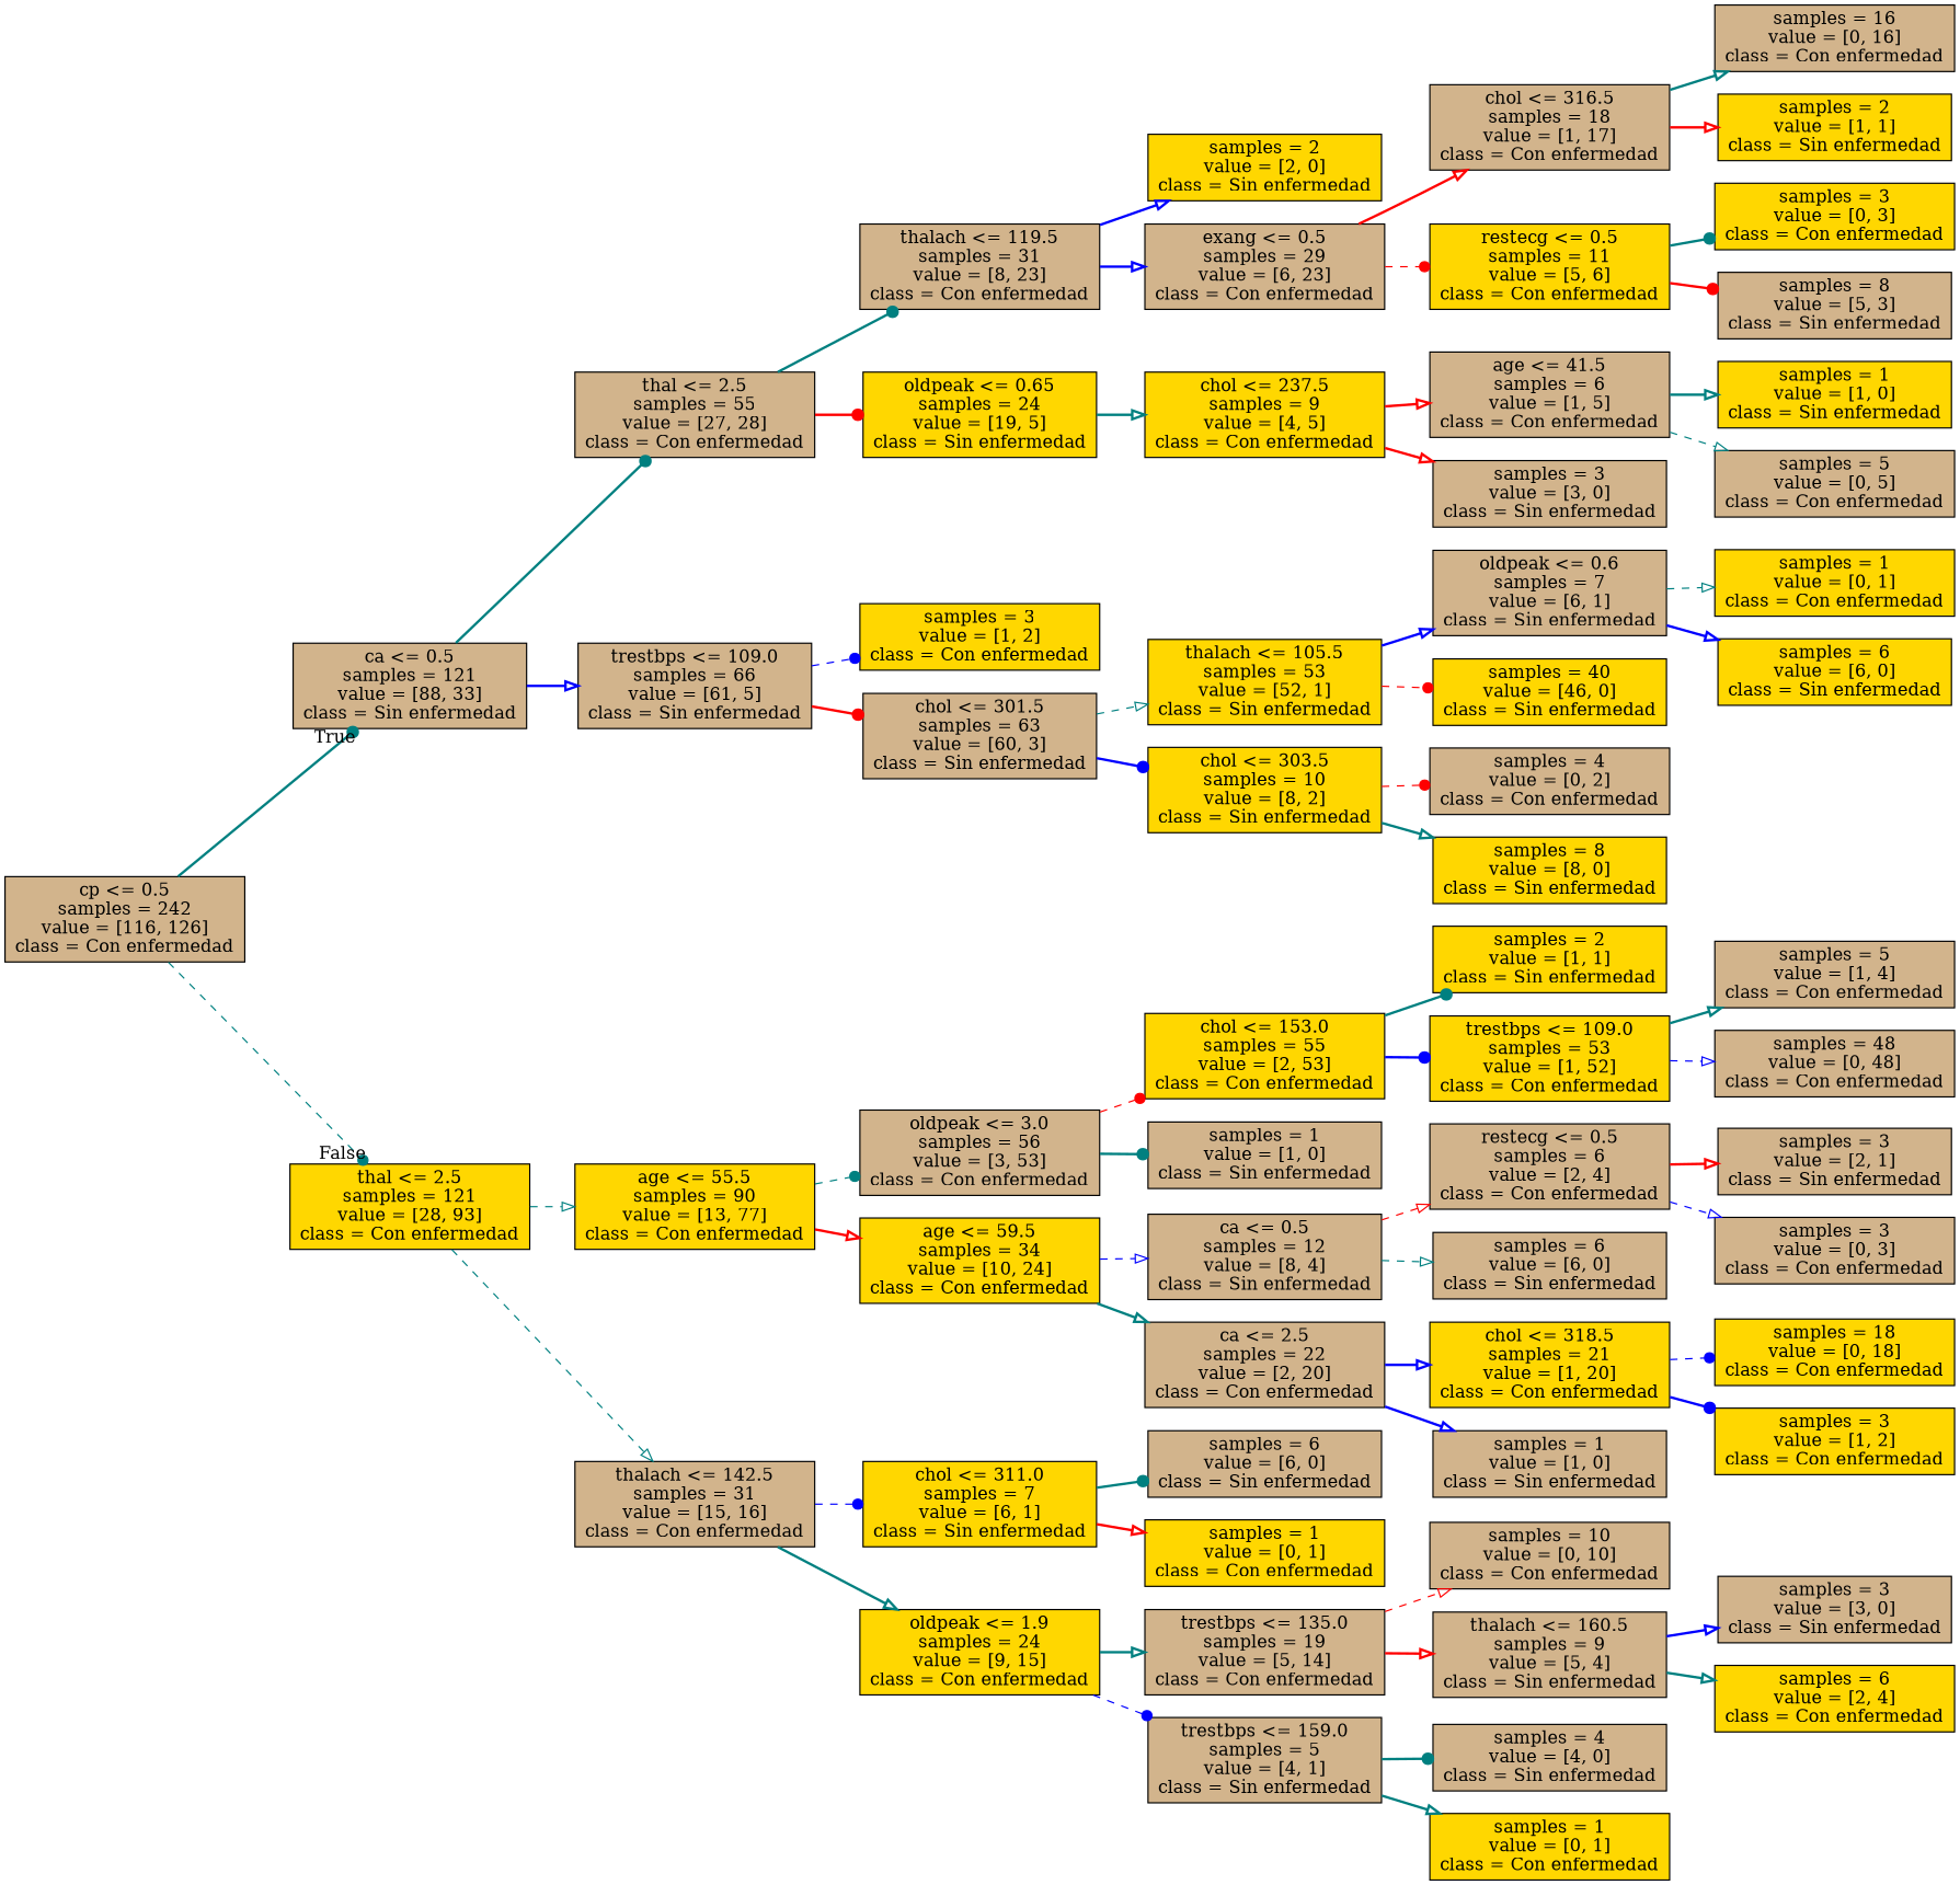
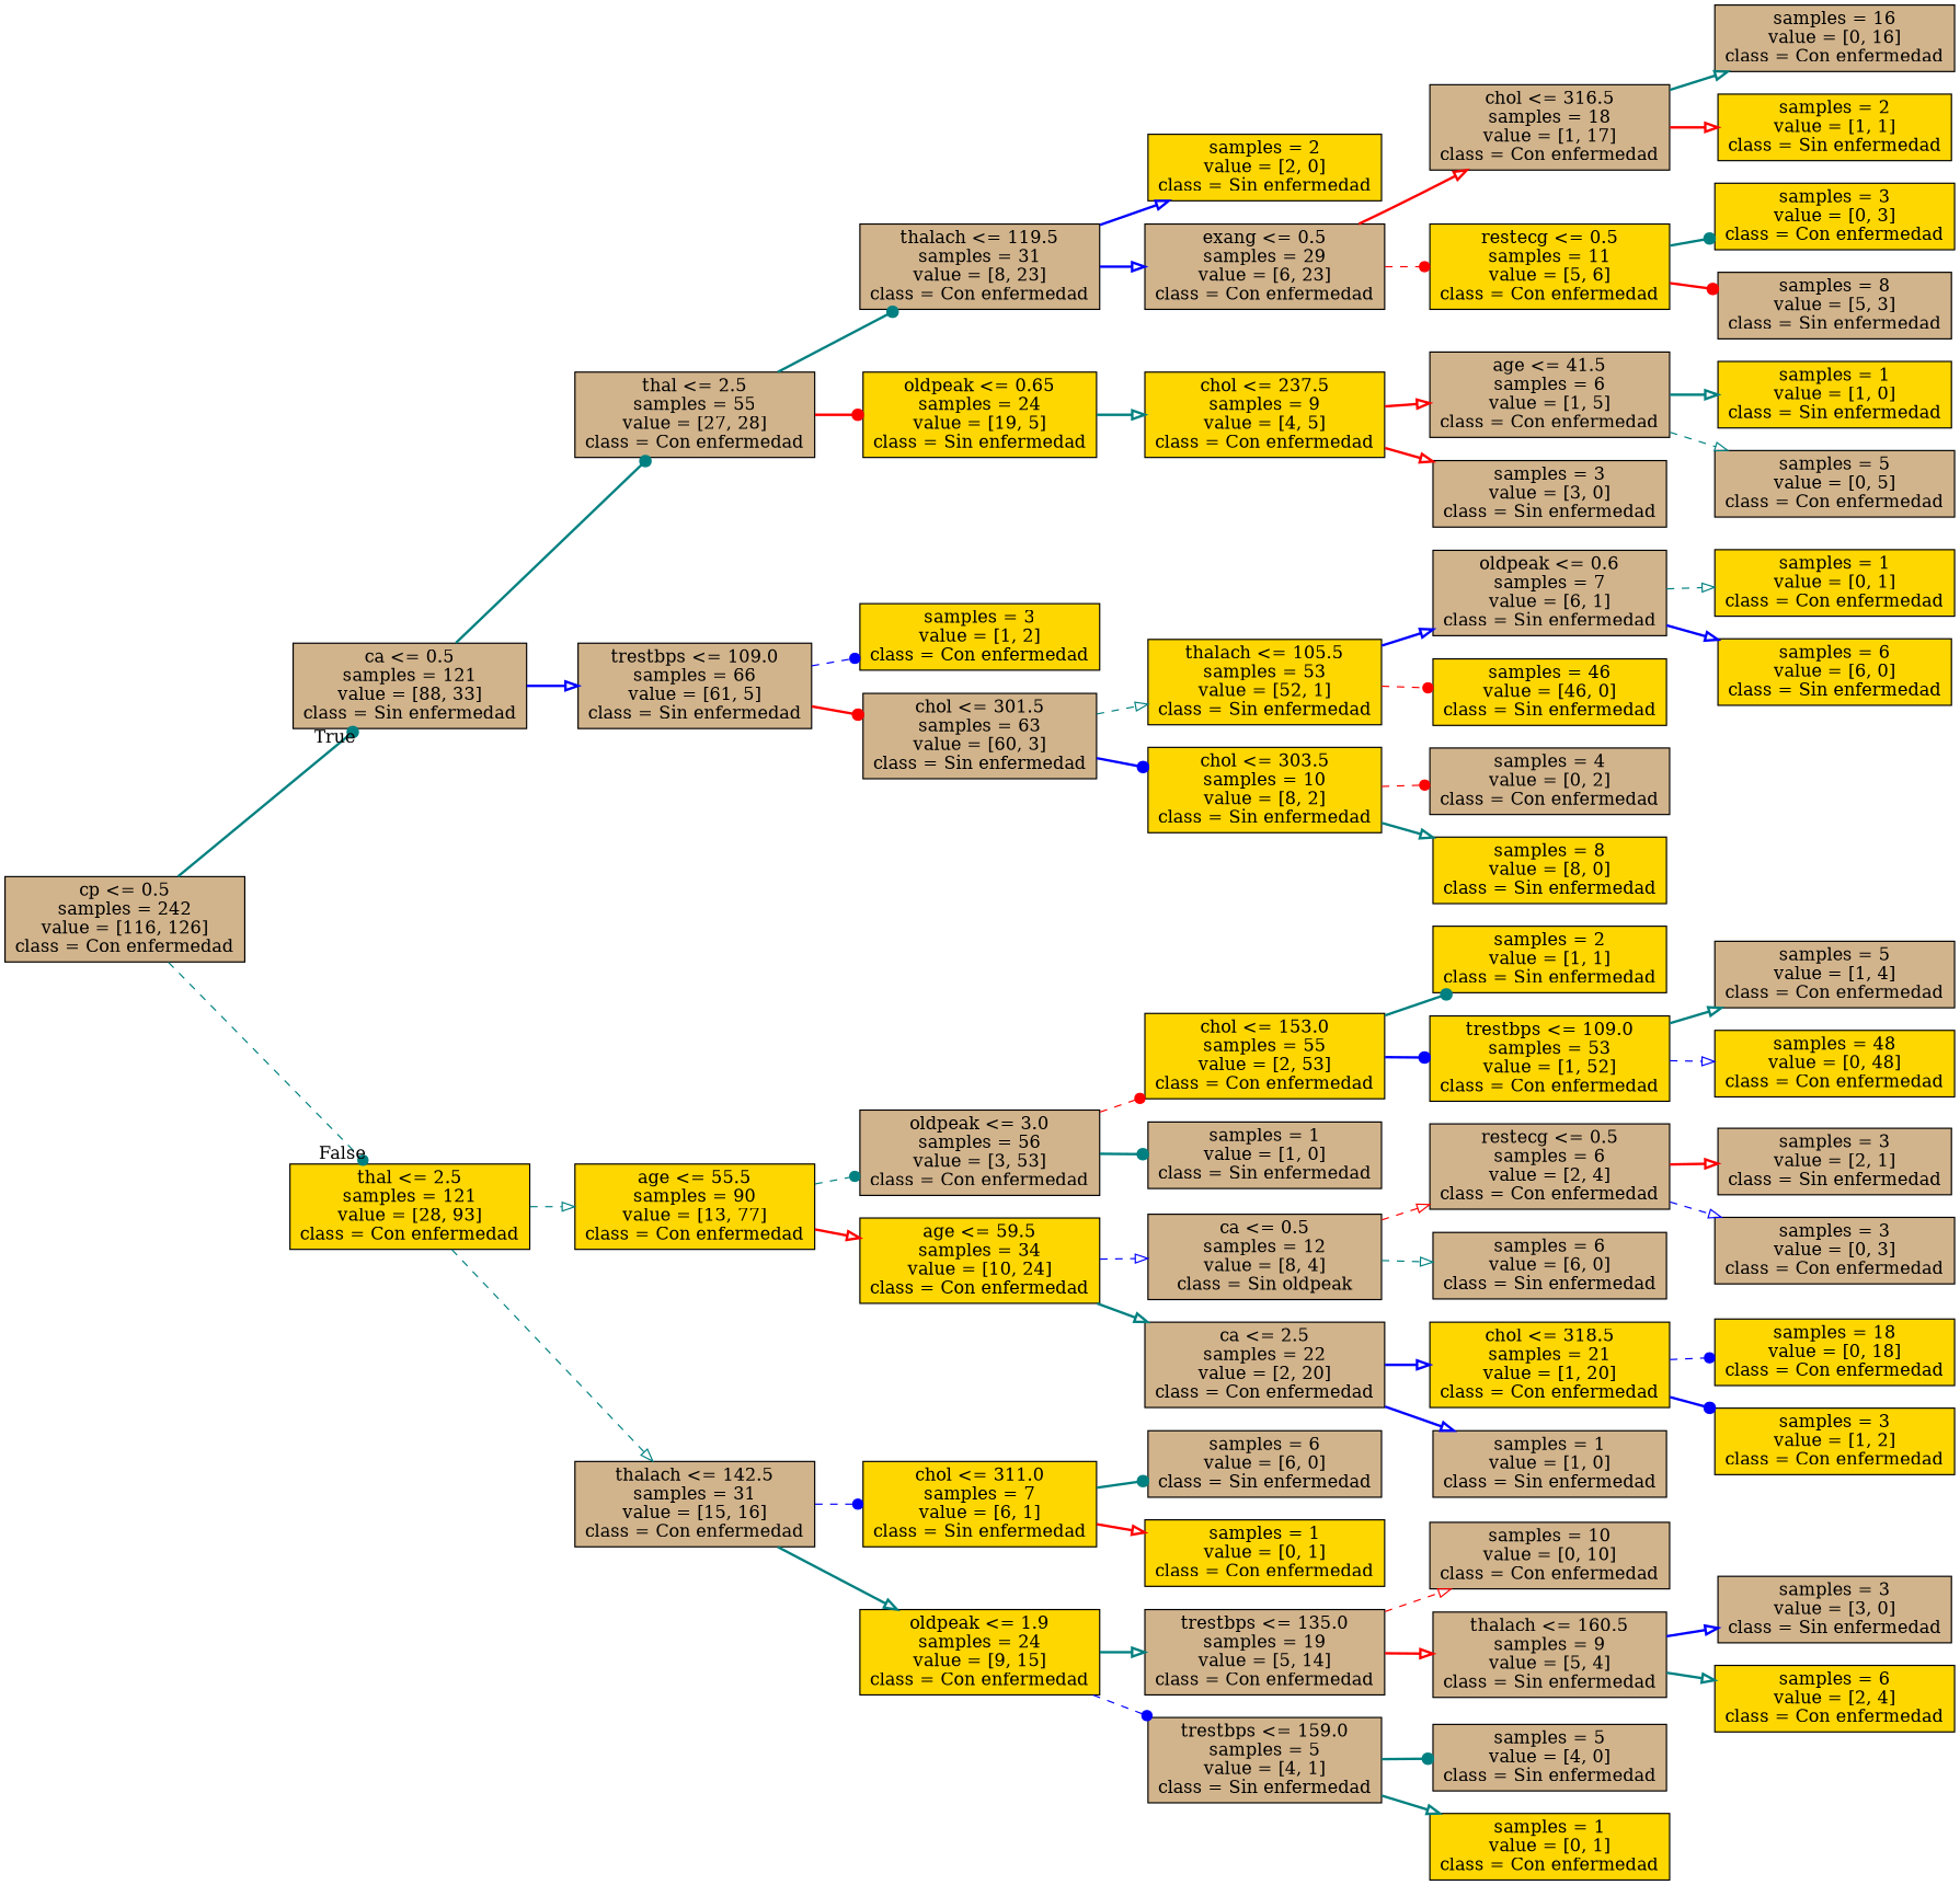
  digraph {
    rankdir=LR
    node [color=black fillcolor=tan shape=box style=filled]
    edge [arrowhead=onormal color=teal style=bold]
    n1 [label="cp <= 0.5\nsamples = 242\nvalue = [116, 126]\nclass = Con enfermedad"]
    n2 [label="ca <= 0.5\nsamples = 121\nvalue = [88, 33]\nclass = Sin enfermedad"]
    n3 [fillcolor=gold label="thal <= 2.5\nsamples = 121\nvalue = [28, 93]\nclass = Con enfermedad"]
    n4 [label="thal <= 2.5\nsamples = 55\nvalue = [27, 28]\nclass = Con enfermedad"]
    n5 [label="trestbps <= 109.0\nsamples = 66\nvalue = [61, 5]\nclass = Sin enfermedad"]
    n6 [fillcolor=gold label="age <= 55.5\nsamples = 90\nvalue = [13, 77]\nclass = Con enfermedad"]
    n7 [label="thalach <= 142.5\nsamples = 31\nvalue = [15, 16]\nclass = Con enfermedad"]
    n8 [label="thalach <= 119.5\nsamples = 31\nvalue = [8, 23]\nclass = Con enfermedad"]
    n9 [fillcolor=gold label="oldpeak <= 0.65\nsamples = 24\nvalue = [19, 5]\nclass = Sin enfermedad"]
    n10 [fillcolor=gold label="samples = 3\nvalue = [1, 2]\nclass = Con enfermedad"]
    n11 [label="chol <= 301.5\nsamples = 63\nvalue = [60, 3]\nclass = Sin enfermedad"]
    n12 [fillcolor=gold label="samples = 2\nvalue = [2, 0]\nclass = Sin enfermedad"]
    n13 [label="exang <= 0.5\nsamples = 29\nvalue = [6, 23]\nclass = Con enfermedad"]
    n14 [fillcolor=gold label="chol <= 237.5\nsamples = 9\nvalue = [4, 5]\nclass = Con enfermedad"]
    n15 [label="chol <= 316.5\nsamples = 18\nvalue = [1, 17]\nclass = Con enfermedad"]
    n16 [fillcolor=gold label="restecg <= 0.5\nsamples = 11\nvalue = [5, 6]\nclass = Con enfermedad"]
    n17 [label="samples = 16\nvalue = [0, 16]\nclass = Con enfermedad"]
    n18 [fillcolor=gold label="samples = 2\nvalue = [1, 1]\nclass = Sin enfermedad"]
    n19 [fillcolor=gold label="samples = 3\nvalue = [0, 3]\nclass = Con enfermedad"]
    n20 [label="samples = 8\nvalue = [5, 3]\nclass = Sin enfermedad"]
    n21 [label="age <= 41.5\nsamples = 6\nvalue = [1, 5]\nclass = Con enfermedad"]
    n22 [label="samples = 3\nvalue = [3, 0]\nclass = Sin enfermedad"]
    n23 [fillcolor=gold label="samples = 1\nvalue = [1, 0]\nclass = Sin enfermedad"]
    n24 [label="samples = 5\nvalue = [0, 5]\nclass = Con enfermedad"]
    n25 [fillcolor=gold label="thalach <= 105.5\nsamples = 53\nvalue = [52, 1]\nclass = Sin enfermedad"]
    n26 [fillcolor=gold label="chol <= 303.5\nsamples = 10\nvalue = [8, 2]\nclass = Sin enfermedad"]
    n27 [label="oldpeak <= 0.6\nsamples = 7\nvalue = [6, 1]\nclass = Sin enfermedad"]
-   n28 [fillcolor=gold label="samples = 40\nvalue = [46, 0]\nclass = Sin enfermedad"]
+   n28 [fillcolor=gold label="samples = 46\nvalue = [46, 0]\nclass = Sin enfermedad"]
    n29 [label="samples = 4\nvalue = [0, 2]\nclass = Con enfermedad"]
    n30 [fillcolor=gold label="samples = 8\nvalue = [8, 0]\nclass = Sin enfermedad"]
    n31 [fillcolor=gold label="samples = 1\nvalue = [0, 1]\nclass = Con enfermedad"]
    n32 [fillcolor=gold label="samples = 6\nvalue = [6, 0]\nclass = Sin enfermedad"]
    n33 [label="oldpeak <= 3.0\nsamples = 56\nvalue = [3, 53]\nclass = Con enfermedad"]
    n34 [fillcolor=gold label="age <= 59.5\nsamples = 34\nvalue = [10, 24]\nclass = Con enfermedad"]
    n35 [fillcolor=gold label="chol <= 311.0\nsamples = 7\nvalue = [6, 1]\nclass = Sin enfermedad"]
    n36 [fillcolor=gold label="oldpeak <= 1.9\nsamples = 24\nvalue = [9, 15]\nclass = Con enfermedad"]
    n37 [fillcolor=gold label="chol <= 153.0\nsamples = 55\nvalue = [2, 53]\nclass = Con enfermedad"]
    n38 [label="samples = 1\nvalue = [1, 0]\nclass = Sin enfermedad"]
-   n39 [label="ca <= 0.5\nsamples = 12\nvalue = [8, 4]\nclass = Sin enfermedad"]
+   n39 [label="ca <= 0.5\nsamples = 12\nvalue = [8, 4]\nclass = Sin oldpeak"]
    n40 [label="ca <= 2.5\nsamples = 22\nvalue = [2, 20]\nclass = Con enfermedad"]
    n41 [fillcolor=gold label="samples = 2\nvalue = [1, 1]\nclass = Sin enfermedad"]
    n42 [fillcolor=gold label="trestbps <= 109.0\nsamples = 53\nvalue = [1, 52]\nclass = Con enfermedad"]
    n43 [label="samples = 5\nvalue = [1, 4]\nclass = Con enfermedad"]
-   n44 [label="samples = 48\nvalue = [0, 48]\nclass = Con enfermedad"]
+   n44 [fillcolor=gold label="samples = 48\nvalue = [0, 48]\nclass = Con enfermedad"]
    n45 [label="restecg <= 0.5\nsamples = 6\nvalue = [2, 4]\nclass = Con enfermedad"]
    n46 [label="samples = 6\nvalue = [6, 0]\nclass = Sin enfermedad"]
    n47 [fillcolor=gold label="chol <= 318.5\nsamples = 21\nvalue = [1, 20]\nclass = Con enfermedad"]
    n48 [label="samples = 1\nvalue = [1, 0]\nclass = Sin enfermedad"]
    n49 [label="samples = 3\nvalue = [2, 1]\nclass = Sin enfermedad"]
    n50 [label="samples = 3\nvalue = [0, 3]\nclass = Con enfermedad"]
    n51 [fillcolor=gold label="samples = 18\nvalue = [0, 18]\nclass = Con enfermedad"]
    n52 [fillcolor=gold label="samples = 3\nvalue = [1, 2]\nclass = Con enfermedad"]
    n53 [label="samples = 6\nvalue = [6, 0]\nclass = Sin enfermedad"]
    n54 [fillcolor=gold label="samples = 1\nvalue = [0, 1]\nclass = Con enfermedad"]
    n55 [label="trestbps <= 135.0\nsamples = 19\nvalue = [5, 14]\nclass = Con enfermedad"]
    n56 [label="trestbps <= 159.0\nsamples = 5\nvalue = [4, 1]\nclass = Sin enfermedad"]
    n57 [label="samples = 10\nvalue = [0, 10]\nclass = Con enfermedad"]
    n58 [label="thalach <= 160.5\nsamples = 9\nvalue = [5, 4]\nclass = Sin enfermedad"]
-   n59 [label="samples = 4\nvalue = [4, 0]\nclass = Sin enfermedad"]
+   n59 [label="samples = 5\nvalue = [4, 0]\nclass = Sin enfermedad"]
    n60 [fillcolor=gold label="samples = 1\nvalue = [0, 1]\nclass = Con enfermedad"]
    n61 [label="samples = 3\nvalue = [3, 0]\nclass = Sin enfermedad"]
    n62 [fillcolor=gold label="samples = 6\nvalue = [2, 4]\nclass = Con enfermedad"]
    n1 -> n2 [arrowhead=dot headlabel=True labelangle=45 labeldistance=2.5]
    n1 -> n3 [arrowhead=dot headlabel=False labelangle=-45 labeldistance=2.5 style=dashed]
    n2 -> n4 [arrowhead=dot]
    n2 -> n5 [color=blue]
    n3 -> n6 [style=dashed]
    n3 -> n7 [style=dashed]
    n4 -> n8 [arrowhead=dot]
    n4 -> n9 [arrowhead=dot color=red]
    n5 -> n10 [arrowhead=dot color=blue style=dashed]
    n5 -> n11 [arrowhead=dot color=red]
    n6 -> n33 [arrowhead=dot style=dashed]
    n6 -> n34 [color=red]
    n7 -> n35 [arrowhead=dot color=blue style=dashed]
    n7 -> n36
    n8 -> n12 [color=blue]
    n8 -> n13 [color=blue]
    n9 -> n14
    n11 -> n25 [style=dashed]
    n11 -> n26 [arrowhead=dot color=blue]
    n13 -> n15 [color=red]
    n13 -> n16 [arrowhead=dot color=red style=dashed]
    n14 -> n21 [color=red]
    n14 -> n22 [color=red]
    n15 -> n17
    n15 -> n18 [color=red]
    n16 -> n19 [arrowhead=dot]
    n16 -> n20 [arrowhead=dot color=red]
    n21 -> n23
    n21 -> n24 [style=dashed]
    n25 -> n27 [color=blue]
    n25 -> n28 [arrowhead=dot color=red style=dashed]
    n26 -> n29 [arrowhead=dot color=red style=dashed]
    n26 -> n30
    n27 -> n31 [style=dashed]
    n27 -> n32 [color=blue]
    n33 -> n37 [arrowhead=dot color=red style=dashed]
    n33 -> n38 [arrowhead=dot]
    n34 -> n39 [color=blue style=dashed]
    n34 -> n40
    n35 -> n53 [arrowhead=dot]
    n35 -> n54 [color=red]
    n36 -> n55
    n36 -> n56 [arrowhead=dot color=blue style=dashed]
    n37 -> n41 [arrowhead=dot]
    n37 -> n42 [arrowhead=dot color=blue]
    n39 -> n45 [color=red style=dashed]
    n39 -> n46 [style=dashed]
    n40 -> n47 [color=blue]
    n40 -> n48 [color=blue]
    n42 -> n43
    n42 -> n44 [color=blue style=dashed]
    n45 -> n49 [color=red]
    n45 -> n50 [color=blue style=dashed]
    n47 -> n51 [arrowhead=dot color=blue style=dashed]
    n47 -> n52 [arrowhead=dot color=blue]
    n55 -> n57 [color=red style=dashed]
    n55 -> n58 [color=red]
    n56 -> n59 [arrowhead=dot]
    n56 -> n60
    n58 -> n61 [color=blue]
    n58 -> n62
  }
